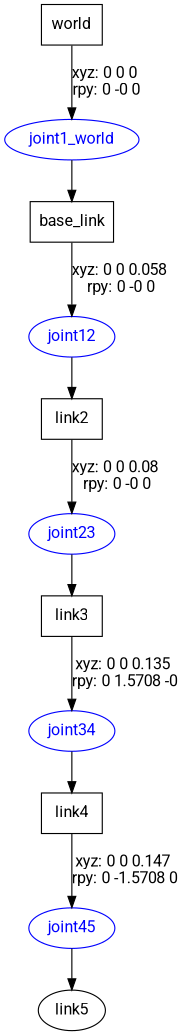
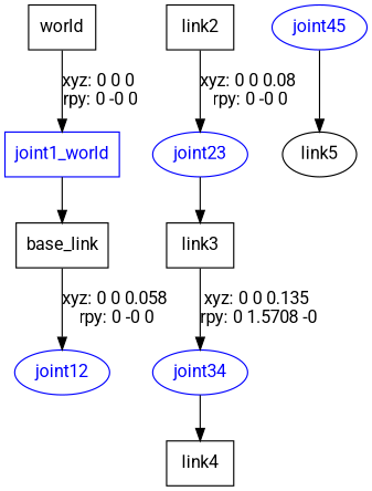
  digraph {
    fontname=Roboto
    node [fontname=Roboto shape=ellipse]
    edge [fontname=Roboto]
    n1 [label=world shape=box]
-   joint1_world [color=blue fontcolor=blue]
+   joint1_world [color=blue fontcolor=blue shape=box]
    n3 [label=base_link shape=box]
    joint12 [color=blue fontcolor=blue]
    n5 [label=link2 shape=box]
    joint23 [color=blue fontcolor=blue]
    n7 [label=link3 shape=box]
    joint34 [color=blue fontcolor=blue]
    n9 [label=link4 shape=box]
    joint45 [color=blue fontcolor=blue]
    n11 [label=link5]
    n1 -> joint1_world [label="xyz: 0 0 0 \nrpy: 0 -0 0"]
    joint1_world -> n3
    n3 -> joint12 [label="xyz: 0 0 0.058 \nrpy: 0 -0 0"]
-   joint12 -> n5
    n5 -> joint23 [label="xyz: 0 0 0.08 \nrpy: 0 -0 0"]
    joint23 -> n7
    n7 -> joint34 [label="xyz: 0 0 0.135 \nrpy: 0 1.5708 -0"]
    joint34 -> n9
-   n9 -> joint45 [label="xyz: 0 0 0.147 \nrpy: 0 -1.5708 0"]
    joint45 -> n11
  }
